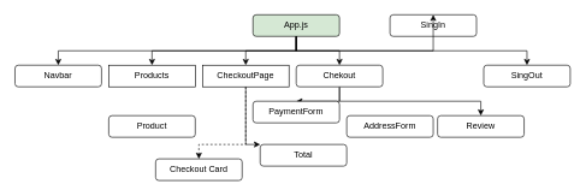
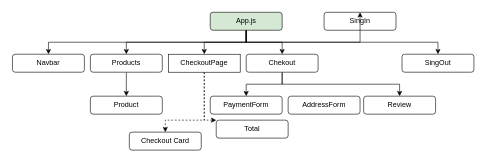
  <mxCell id="0" />
  <mxCell id="1" parent="0" />
  <mxCell id="2" style="edgeStyle=orthogonalEdgeStyle;rounded=0;orthogonalLoop=1;jettySize=auto;html=1;exitX=0.5;exitY=1;exitDx=0;exitDy=0;" edge="1" parent="1" source="3" target="4"><mxGeometry relative="1" as="geometry"><Array as="points"><mxPoint x="410" y="70" /><mxPoint x="80" y="70" /></Array></mxGeometry></mxCell>
  <mxCell id="3" value="App.js" style="rounded=1;whiteSpace=wrap;html=1;fillColor=#d5e8d4;" vertex="1" parent="1"><mxGeometry x="350" y="20" width="120" height="30" as="geometry" /></mxCell>
  <mxCell id="4" value="Navbar" style="rounded=1;whiteSpace=wrap;html=1;" vertex="1" parent="1"><mxGeometry x="20" y="90" width="120" height="30" as="geometry" /></mxCell>
- <mxCell id="6" value="Products" style="whiteSpace=wrap;html=1;rounded=0;" vertex="1" parent="1"><mxGeometry x="150" y="90" width="120" height="30" as="geometry" /></mxCell>
+ <mxCell id="5" style="edgeStyle=orthogonalEdgeStyle;rounded=0;orthogonalLoop=1;jettySize=auto;html=1;exitX=0.5;exitY=1;exitDx=0;exitDy=0;entryX=0.5;entryY=0;entryDx=0;entryDy=0;" edge="1" parent="1" source="6" target="15"><mxGeometry relative="1" as="geometry" /></mxCell>
+ <mxCell id="6" value="Products" style="rounded=1;whiteSpace=wrap;html=1;" vertex="1" parent="1"><mxGeometry x="150" y="90" width="120" height="30" as="geometry" /></mxCell>
  <mxCell id="7" style="edgeStyle=orthogonalEdgeStyle;rounded=0;orthogonalLoop=1;jettySize=auto;html=1;exitX=0.5;exitY=1;exitDx=0;exitDy=0;entryX=0.5;entryY=0;entryDx=0;entryDy=0;dashed=1;" edge="1" parent="1" source="9" target="16"><mxGeometry relative="1" as="geometry"><Array as="points"><mxPoint x="340" y="200" /><mxPoint x="275" y="200" /></Array></mxGeometry></mxCell>
- <mxCell id="8" style="edgeStyle=orthogonalEdgeStyle;rounded=0;orthogonalLoop=1;jettySize=auto;html=1;exitX=0.5;exitY=1;exitDx=0;exitDy=0;" edge="1" parent="1" source="9" target="17"><mxGeometry relative="1" as="geometry"><Array as="points"><mxPoint x="340" y="200" /><mxPoint x="405" y="200" /></Array></mxGeometry></mxCell>
+ <mxCell id="8" style="edgeStyle=orthogonalEdgeStyle;rounded=0;orthogonalLoop=1;jettySize=auto;html=1;exitX=0.5;exitY=1;exitDx=0;exitDy=0;dashed=1;" edge="1" parent="1" source="9" target="17"><mxGeometry relative="1" as="geometry"><Array as="points"><mxPoint x="340" y="200" /><mxPoint x="405" y="200" /></Array></mxGeometry></mxCell>
  <mxCell id="9" value="CheckoutPage" style="whiteSpace=wrap;html=1;rounded=0;" vertex="1" parent="1"><mxGeometry x="280" y="90" width="120" height="30" as="geometry" /></mxCell>
  <mxCell id="10" style="edgeStyle=orthogonalEdgeStyle;rounded=0;orthogonalLoop=1;jettySize=auto;html=1;exitX=0.5;exitY=1;exitDx=0;exitDy=0;entryX=0.5;entryY=0;entryDx=0;entryDy=0;" edge="1" parent="1" source="12" target="18"><mxGeometry relative="1" as="geometry" /></mxCell>
  <mxCell id="11" style="edgeStyle=orthogonalEdgeStyle;rounded=0;orthogonalLoop=1;jettySize=auto;html=1;exitX=0.5;exitY=1;exitDx=0;exitDy=0;entryX=0.5;entryY=0;entryDx=0;entryDy=0;" edge="1" parent="1" source="12" target="20"><mxGeometry relative="1" as="geometry" /></mxCell>
  <mxCell id="12" value="Chekout" style="rounded=1;whiteSpace=wrap;html=1;" vertex="1" parent="1"><mxGeometry x="410" y="90" width="120" height="30" as="geometry" /></mxCell>
  <mxCell id="13" value="SingIn" style="rounded=1;whiteSpace=wrap;html=1;" vertex="1" parent="1"><mxGeometry x="540" y="20" width="120" height="30" as="geometry" /></mxCell>
  <mxCell id="14" value="SingOut" style="rounded=1;whiteSpace=wrap;html=1;" vertex="1" parent="1"><mxGeometry x="670" y="90" width="120" height="30" as="geometry" /></mxCell>
  <mxCell id="15" value="Product" style="rounded=1;whiteSpace=wrap;html=1;" vertex="1" parent="1"><mxGeometry x="150" y="160" width="120" height="30" as="geometry" /></mxCell>
  <mxCell id="16" value="Checkout Card" style="rounded=1;whiteSpace=wrap;html=1;" vertex="1" parent="1"><mxGeometry x="215" y="220" width="120" height="30" as="geometry" /></mxCell>
  <mxCell id="17" value="Total" style="rounded=1;whiteSpace=wrap;html=1;" vertex="1" parent="1"><mxGeometry x="360" y="200" width="120" height="30" as="geometry" /></mxCell>
- <mxCell id="18" value="PaymentForm" style="rounded=1;whiteSpace=wrap;html=1;" vertex="1" parent="1"><mxGeometry x="350" y="140" width="120" height="30" as="geometry" /></mxCell>
+ <mxCell id="18" value="PaymentForm" style="rounded=1;whiteSpace=wrap;html=1;" vertex="1" parent="1"><mxGeometry x="350" y="160" width="120" height="30" as="geometry" /></mxCell>
  <mxCell id="19" value="AddressForm" style="rounded=1;whiteSpace=wrap;html=1;" vertex="1" parent="1"><mxGeometry x="480" y="160" width="120" height="30" as="geometry" /></mxCell>
  <mxCell id="20" value="Review" style="rounded=1;whiteSpace=wrap;html=1;" vertex="1" parent="1"><mxGeometry x="606" y="160" width="120" height="30" as="geometry" /></mxCell>
  <mxCell id="21" style="edgeStyle=orthogonalEdgeStyle;rounded=0;orthogonalLoop=1;jettySize=auto;html=1;exitX=0.5;exitY=1;exitDx=0;exitDy=0;entryX=0.5;entryY=0;entryDx=0;entryDy=0;" edge="1" parent="1" source="3" target="6"><mxGeometry relative="1" as="geometry"><mxPoint x="420" y="60" as="sourcePoint" /><mxPoint x="90" y="100" as="targetPoint" /><Array as="points"><mxPoint x="410" y="70" /><mxPoint x="210" y="70" /></Array></mxGeometry></mxCell>
  <mxCell id="22" style="edgeStyle=orthogonalEdgeStyle;rounded=0;orthogonalLoop=1;jettySize=auto;html=1;exitX=0.5;exitY=1;exitDx=0;exitDy=0;" edge="1" parent="1" source="3" target="9"><mxGeometry relative="1" as="geometry"><mxPoint x="430" y="70" as="sourcePoint" /><mxPoint x="100" y="110" as="targetPoint" /><Array as="points"><mxPoint x="410" y="70" /><mxPoint x="340" y="70" /></Array></mxGeometry></mxCell>
  <mxCell id="23" style="edgeStyle=orthogonalEdgeStyle;rounded=0;orthogonalLoop=1;jettySize=auto;html=1;exitX=0.5;exitY=1;exitDx=0;exitDy=0;entryX=0.5;entryY=0;entryDx=0;entryDy=0;" edge="1" parent="1" source="3" target="12"><mxGeometry relative="1" as="geometry"><mxPoint x="440" y="80" as="sourcePoint" /><mxPoint x="110" y="120" as="targetPoint" /><Array as="points"><mxPoint x="410" y="70" /><mxPoint x="470" y="70" /></Array></mxGeometry></mxCell>
  <mxCell id="24" style="edgeStyle=orthogonalEdgeStyle;rounded=0;orthogonalLoop=1;jettySize=auto;html=1;exitX=0.5;exitY=1;exitDx=0;exitDy=0;entryX=0.5;entryY=0;entryDx=0;entryDy=0;" edge="1" parent="1" source="3" target="13"><mxGeometry relative="1" as="geometry"><mxPoint x="450" y="90" as="sourcePoint" /><mxPoint x="120" y="130" as="targetPoint" /><Array as="points"><mxPoint x="410" y="70" /><mxPoint x="600" y="70" /></Array></mxGeometry></mxCell>
  <mxCell id="25" style="edgeStyle=orthogonalEdgeStyle;rounded=0;orthogonalLoop=1;jettySize=auto;html=1;exitX=0.5;exitY=1;exitDx=0;exitDy=0;entryX=0.5;entryY=0;entryDx=0;entryDy=0;" edge="1" parent="1" source="3" target="14"><mxGeometry relative="1" as="geometry"><mxPoint x="460" y="100" as="sourcePoint" /><mxPoint x="130" y="140" as="targetPoint" /><Array as="points"><mxPoint x="410" y="70" /><mxPoint x="730" y="70" /></Array></mxGeometry></mxCell>
